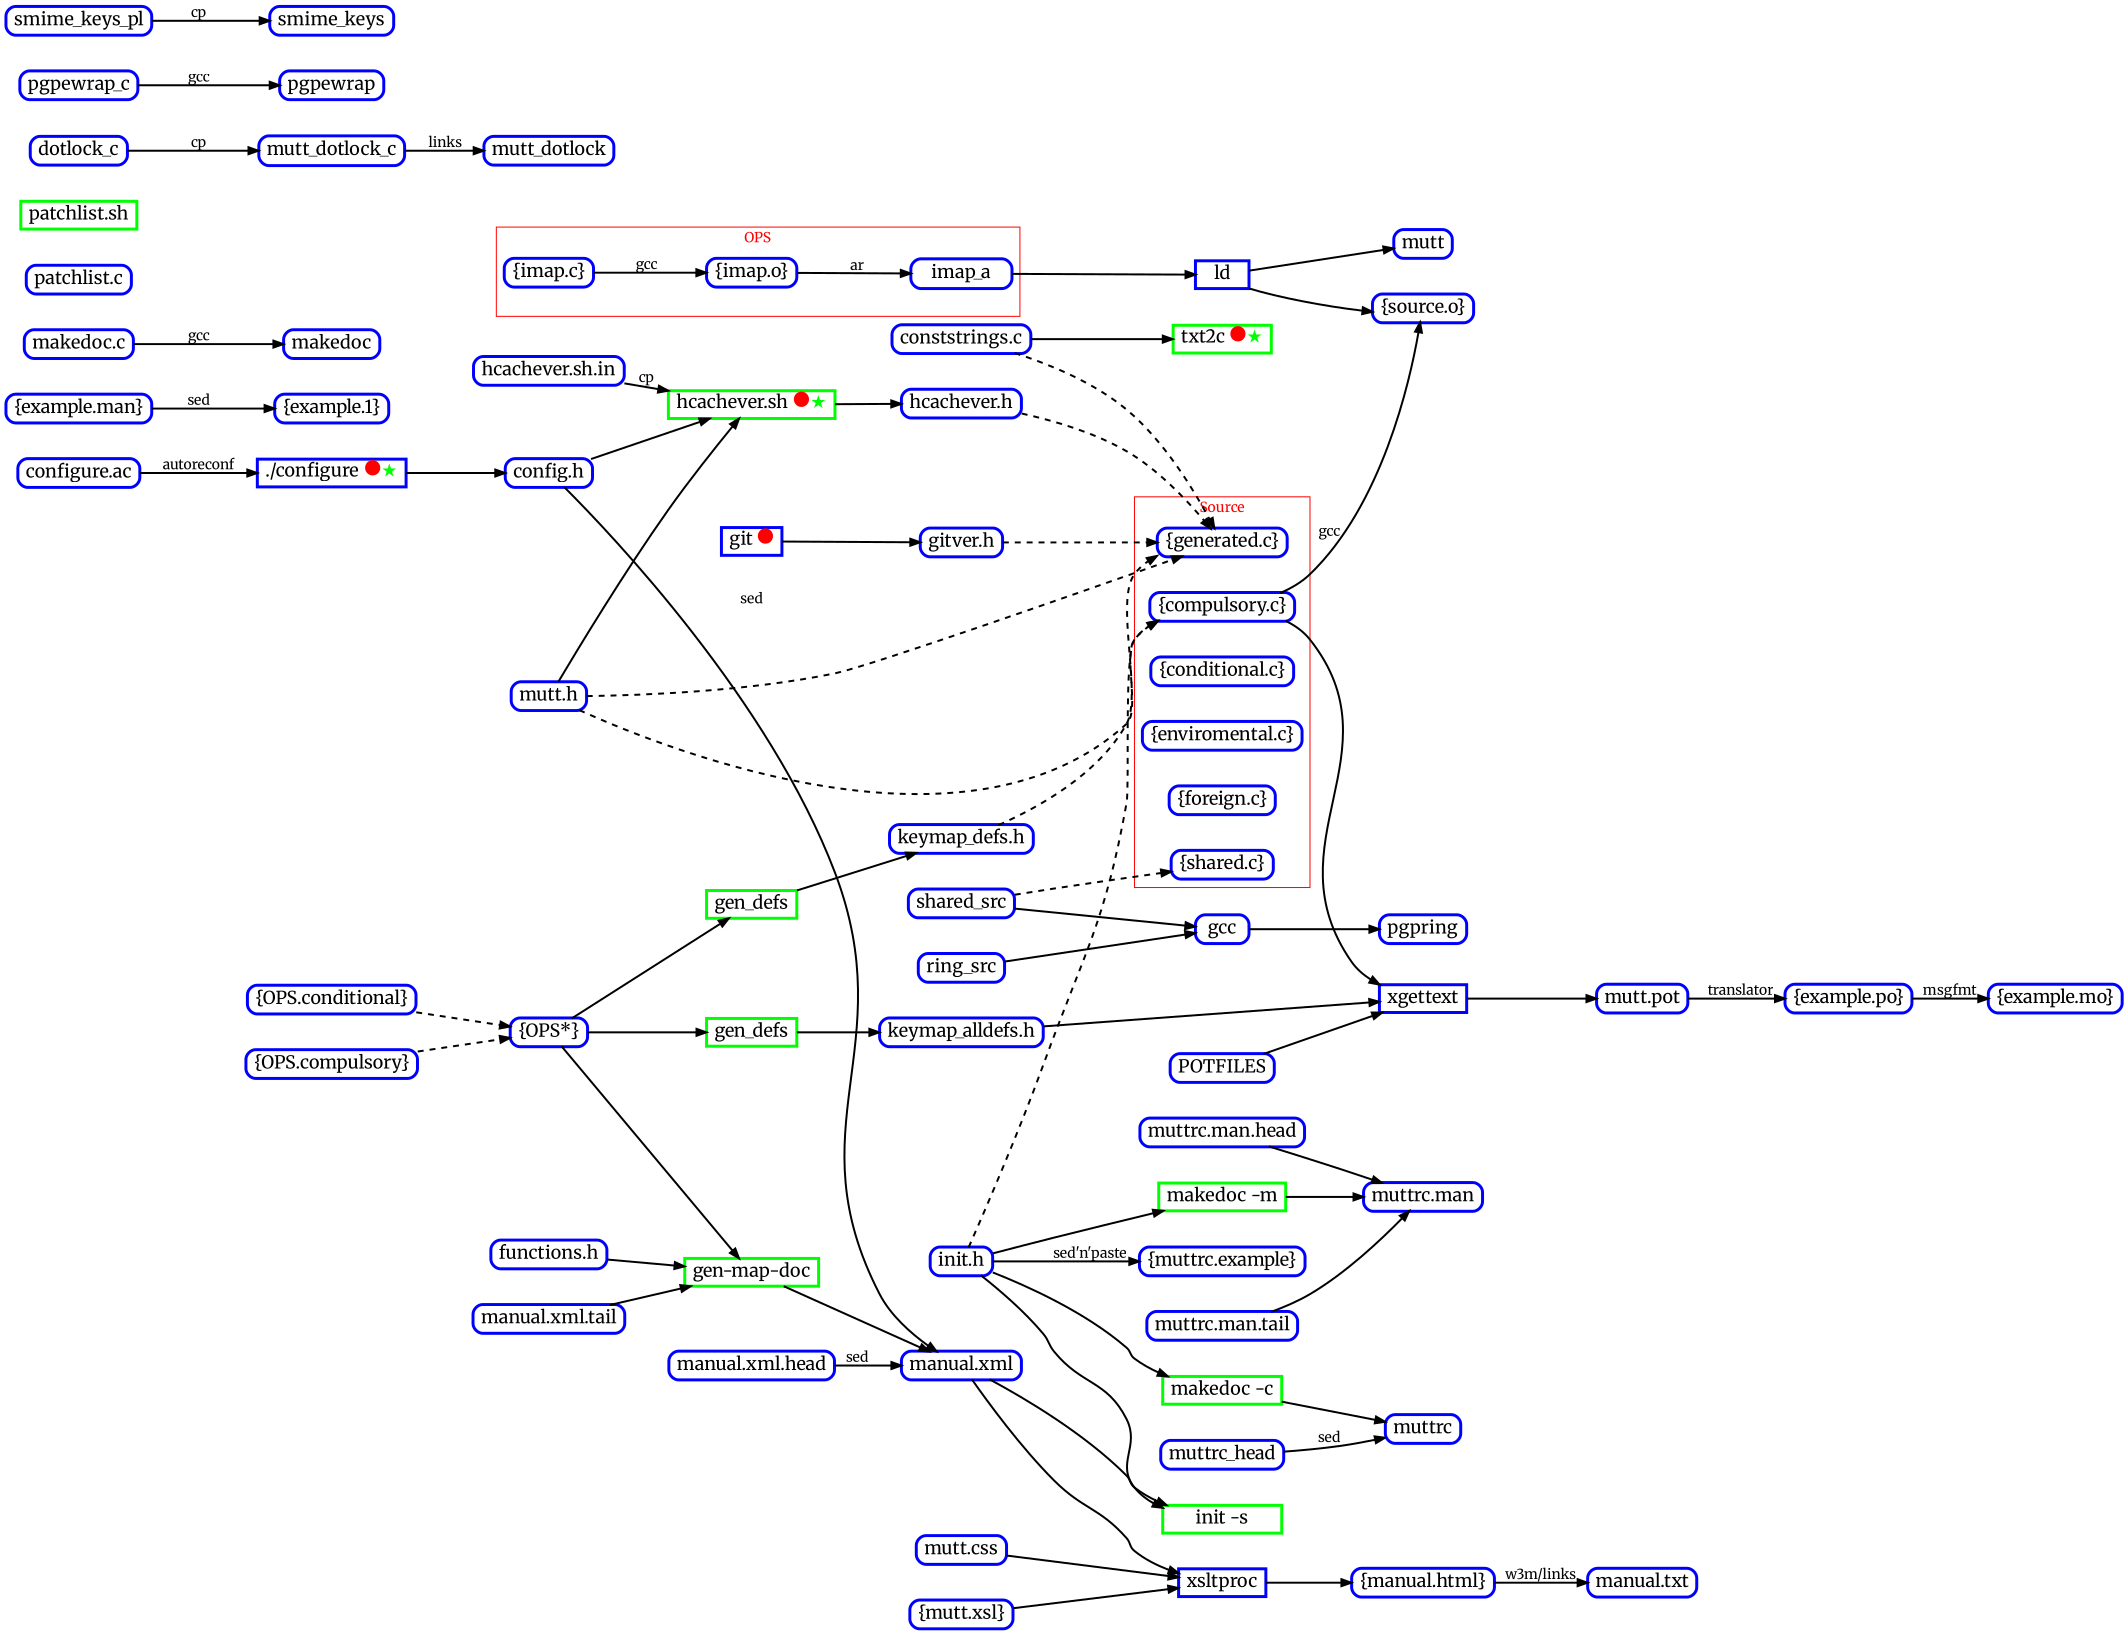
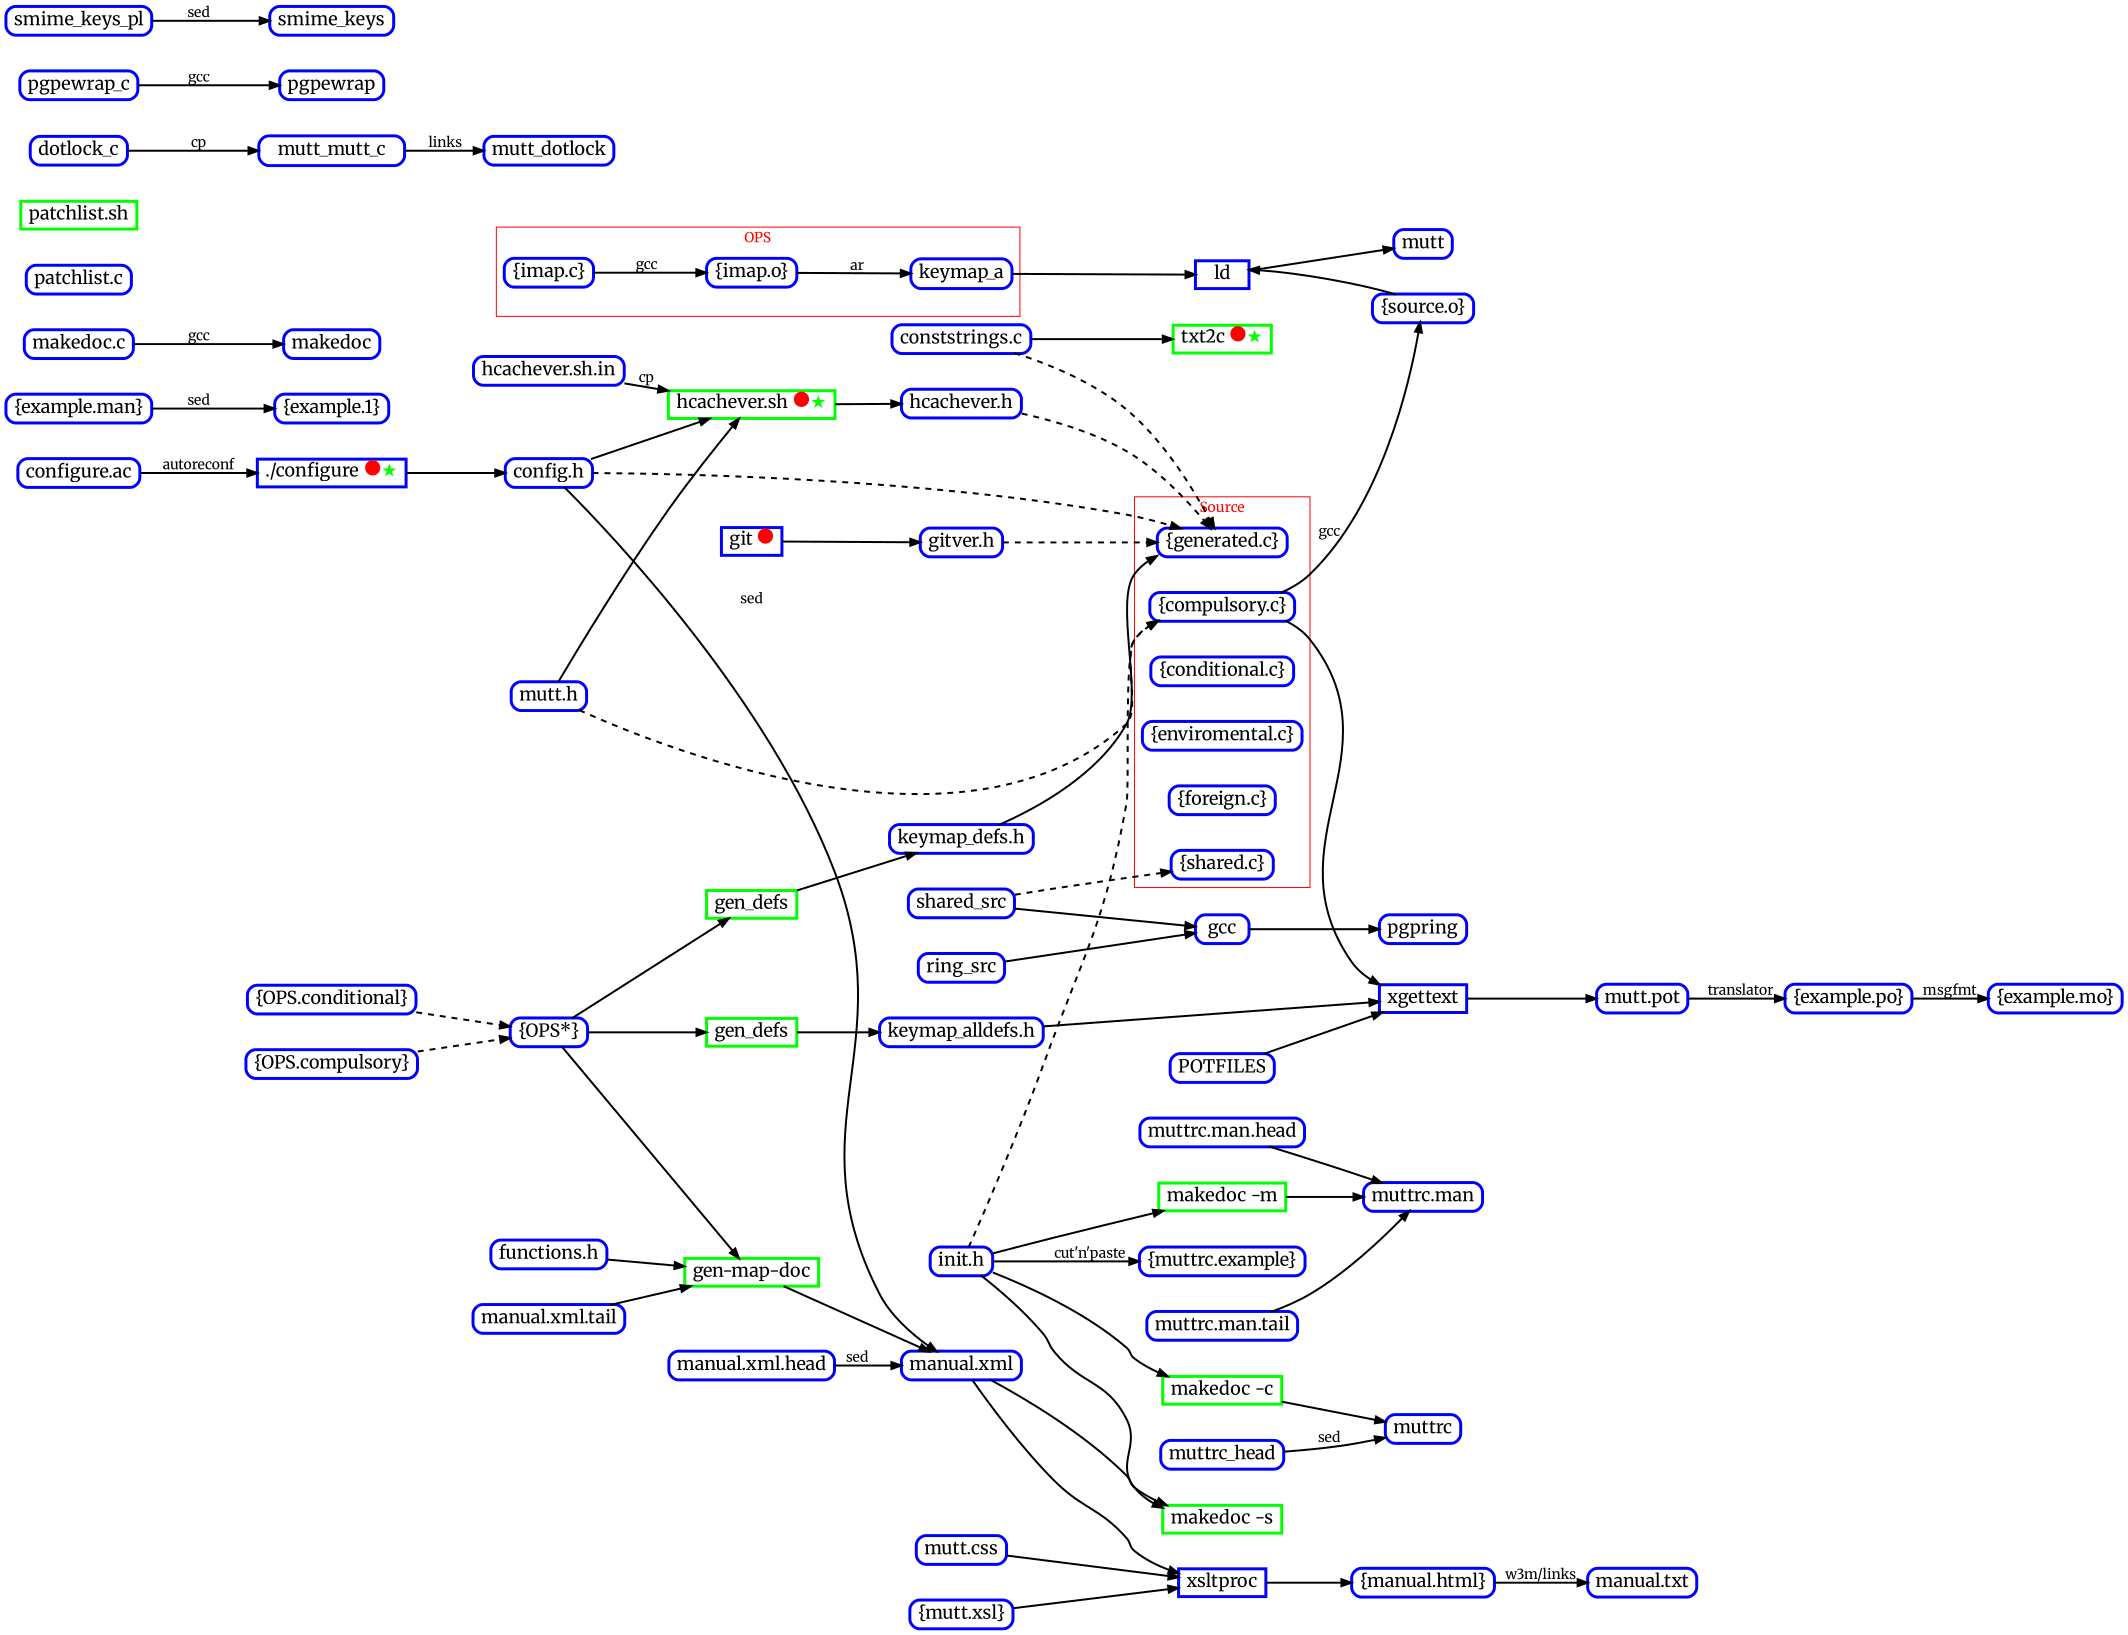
  digraph {
    fontname=Merriweather
    nodesep=0.5
    rankdir=LR
    ranksep=0.3
    node [color=blue fontcolor=black fontname=Merriweather fontsize=18 penwidth=3.0 shape=Mrecord style=solid]
    edge [arrowsize=1.0 color="#000000" fontname=Merriweather penwidth=2.0]
    n1 [height=0.2 label="\{imap.c\}"]
    n2 [height=0.2 label="\{imap.o\}"]
-   imap_a [height=0.2]
+   imap_a [height=0.2 label=keymap_a]
    n4 [height=0.2 label="\{compulsory.c\}"]
    n5 [height=0.2 label="\{generated.c\}"]
    n6 [height=0.2 label="\{conditional.c\}"]
    n7 [height=0.2 label="\{enviromental.c\}"]
    n8 [height=0.2 label="\{foreign.c\}"]
    n9 [height=0.2 label="\{shared.c\}"]
    n10 [height=0.2 label=ld shape=box]
    n11 [height=0.2 label=xgettext shape=box]
    n12 [height=0.2 label="\{source.o\}"]
    n13 [height=0.2 label="\{OPS.compulsory\}"]
    n14 [height=0.2 label="\{OPS*\}"]
    n15 [color=green height=0.2 label="gen-map-doc" shape=box]
    n16 [color=green height=0.2 label=gen_defs shape=box]
    n17 [color=green height=0.2 label=gen_defs shape=box]
    n18 [height=0.2 label="\{OPS.conditional\}"]
    n19 [height=0.2 label="configure.ac"]
    n20 [height=0.2 label=<./configure <font color="red">●</font><font color="green">★</font>> shape=box]
    n21 [height=0.2 label="config.h"]
    n22 [color=green height=0.2 label=<hcachever.sh <font color="red">●</font><font color="green">★</font>> shape=box]
    n23 [height=0.2 label="manual.xml"]
    n24 [height=0.2 label="hcachever.h"]
-   n25 [color=green height=0.2 label="init -s" shape=box]
+   n25 [color=green height=0.2 label="makedoc -s" shape=box]
    n26 [height=0.2 label=xsltproc shape=box]
    n27 [height=0.2 label="conststrings.c"]
    n28 [color=green height=0.2 label=<txt2c <font color="red">●</font><font color="green">★</font>> shape=box]
    n29 [height=0.2 label="functions.h"]
    n30 [height=0.2 label="gitver.h"]
    n31 [height=0.2 label="hcachever.sh.in"]
    n32 [height=0.2 label="init.h"]
    n33 [height=0.2 label="\{muttrc.example\}"]
    n34 [color=green height=0.2 label="makedoc -c" shape=box]
    n35 [color=green height=0.2 label="makedoc -m" shape=box]
    n36 [height=0.2 label=muttrc]
    n37 [height=0.2 label="muttrc.man"]
    n38 [height=0.2 label="keymap_alldefs.h"]
    n39 [height=0.2 label="mutt.pot"]
    n40 [height=0.2 label="keymap_defs.h"]
    n41 [height=0.2 label="\{example.1\}"]
    n42 [height=0.2 label="\{example.man\}"]
    n43 [height=0.2 label="\{example.mo\}"]
    mutt [height=0.2]
    n45 [height=0.2 label="\{example.po\}"]
    n46 [height=0.2 label="\{mutt.xsl\}"]
    n47 [height=0.2 label="\{manual.html\}"]
    n48 [height=0.2 label="makedoc.c"]
    makedoc [height=0.2]
    n50 [height=0.2 label="manual.txt"]
    n51 [height=0.2 label="manual.xml.head"]
    n52 [height=0.2 label="manual.xml.tail"]
    n53 [height=0.2 label="muttrc.man.head"]
    n54 [height=0.2 label="muttrc.man.tail"]
    n55 [height=0.2 label="mutt.css"]
    n56 [height=0.2 label="mutt.h"]
    n57 [height=0.2 label="patchlist.c"]
    n58 [height=0.2 label=<git <font color="red">●</font>> shape=box]
    n59 [color=green height=0.2 label="patchlist.sh" shape=box]
    POTFILES [height=0.2]
    muttrc_head [height=0.2]
    dotlock_c [height=0.2]
-   mutt_dotlock_c [height=0.2]
+   mutt_dotlock_c [height=0.2 label=mutt_mutt_c]
    mutt_dotlock [height=0.2]
    pgpewrap_c [height=0.2]
    pgpewrap [height=0.2]
    smime_keys_pl [height=0.2]
    smime_keys [height=0.2]
    shared_src [height=0.2]
    gcc [height=0.2]
    pgpring [height=0.2]
    ring_src [height=0.2]
    subgraph cluster_1 {
      color="#ff0000"
      fontcolor=red
      label=OPS
      n1
      n2
      imap_a
    }
    subgraph cluster_2 {
      color="#ff0000"
      fontcolor=red
      label=Source
      n4
      n5
      n6
      n7
      n8
      n9
    }
    n1 -> n2 [label=gcc]
    n2 -> imap_a [label=ar]
    imap_a -> n10
    n4 -> n11
    n4 -> n12 [label=gcc]
    n10 -> mutt
    n11 -> n39
-   n10 -> n12
+   n12 -> n10
    n13 -> n14 [style=dashed]
    n14 -> n15
    n14 -> n16
    n14 -> n17
    n15 -> n23
    n16 -> n38
    n17 -> n40
    n18 -> n14 [style=dashed]
    n19 -> n20 [label=autoreconf]
    n20 -> n21
-   n56 -> n5 [style=dashed]
+   n21 -> n5 [style=dashed]
    n21 -> n22
    n21 -> n23 [label=sed]
    n22 -> n24
    n23 -> n25
    n23 -> n26
    n24 -> n5 [style=dashed]
    n26 -> n47
    n27 -> n5 [style=dashed]
    n27 -> n28
    n29 -> n15
    n30 -> n5 [style=dashed]
    n31 -> n22 [label=cp]
    n32 -> n4 [style=dashed]
    n32 -> n25
-   n32 -> n33 [label="sed'n'paste"]
+   n32 -> n33 [label="cut'n'paste"]
    n32 -> n34
    n32 -> n35
    n34 -> n36
    n35 -> n37
    n38 -> n11
    n39 -> n45 [label=translator]
-   n40 -> n5 [style=dashed]
+   n40 -> n5 [style=solid]
    n42 -> n41 [label=sed]
    n45 -> n43 [label=msgfmt]
    n46 -> n26
    n47 -> n50 [label="w3m/links"]
    n48 -> makedoc [label=gcc]
    n51 -> n23 [label=sed]
    n52 -> n15
    n53 -> n37
    n54 -> n37
    n55 -> n26
    n56 -> n4 [style=dashed]
    n56 -> n22
    n58 -> n30
    POTFILES -> n11
    muttrc_head -> n36 [label=sed]
    dotlock_c -> mutt_dotlock_c [label=cp]
    mutt_dotlock_c -> mutt_dotlock [label=links]
    pgpewrap_c -> pgpewrap [label=gcc]
-   smime_keys_pl -> smime_keys [label=cp]
+   smime_keys_pl -> smime_keys [label=sed]
    shared_src -> n9 [style=dashed]
    shared_src -> gcc
    gcc -> pgpring
    ring_src -> gcc
  }
